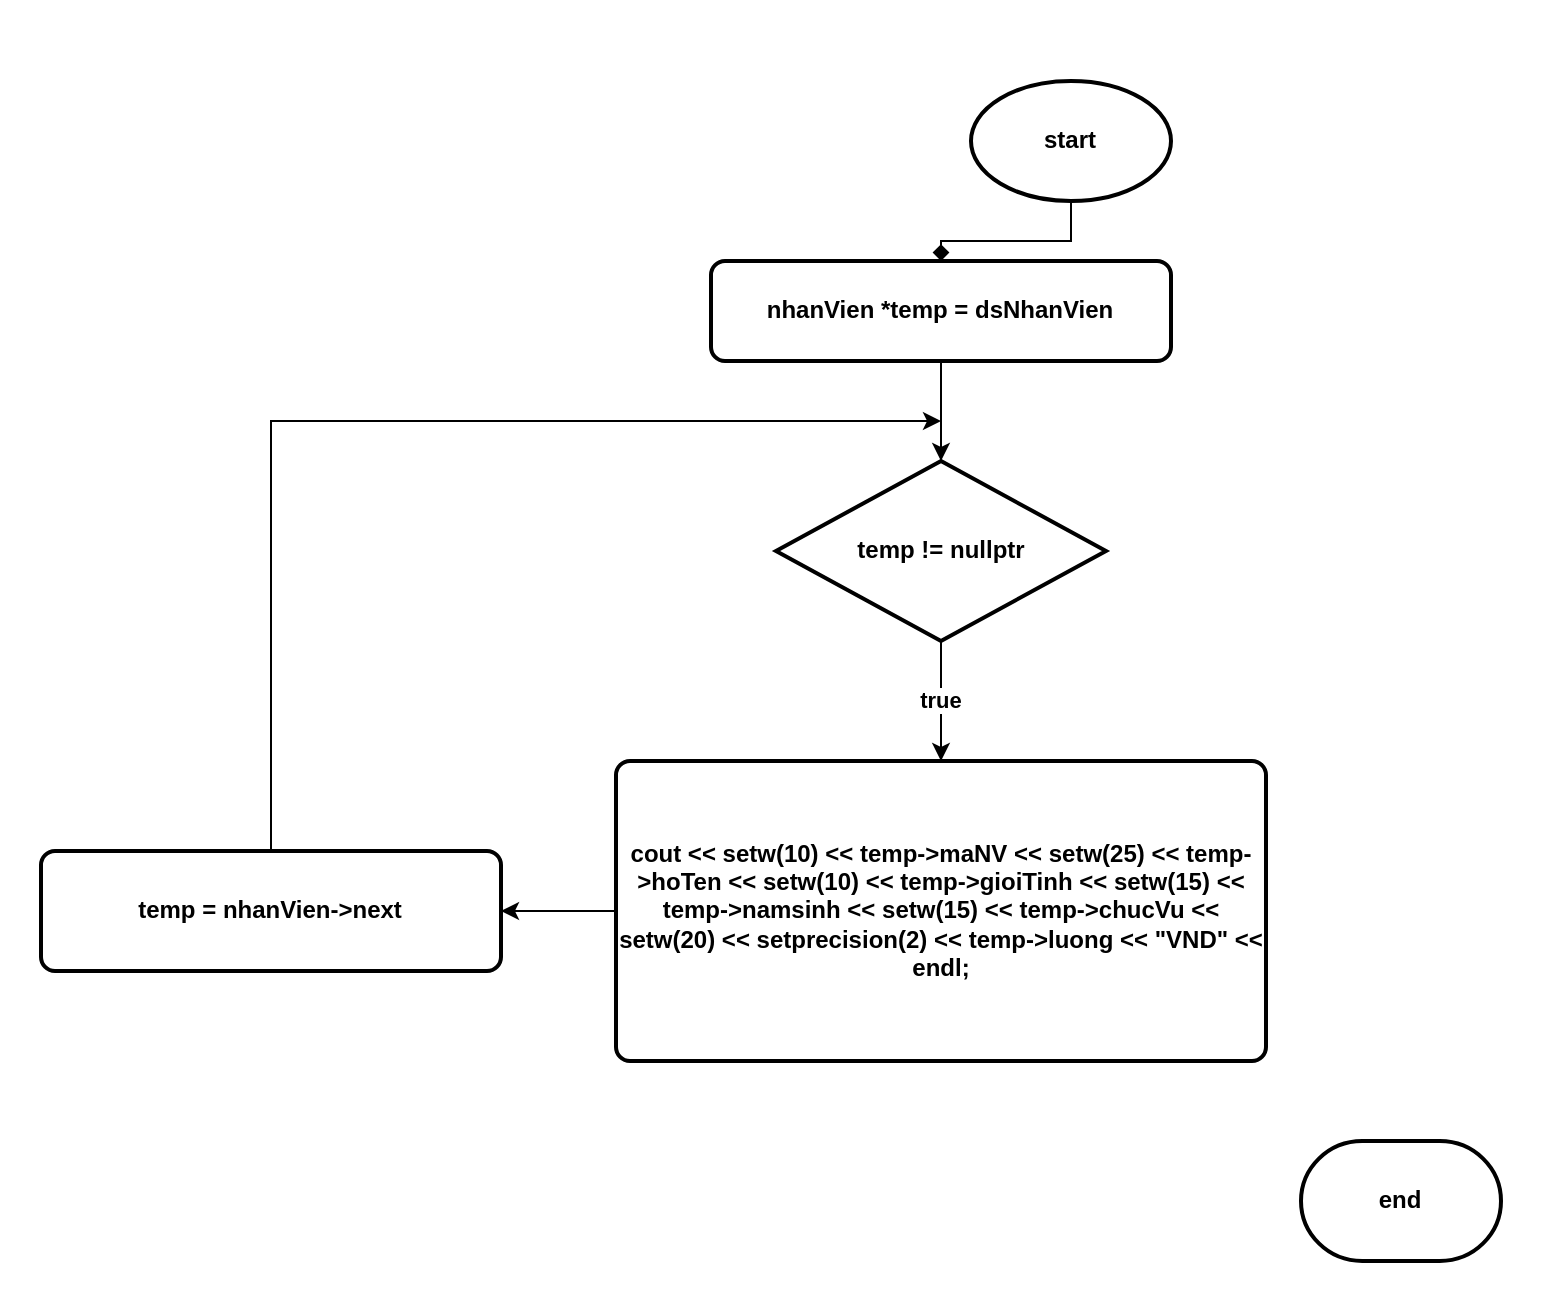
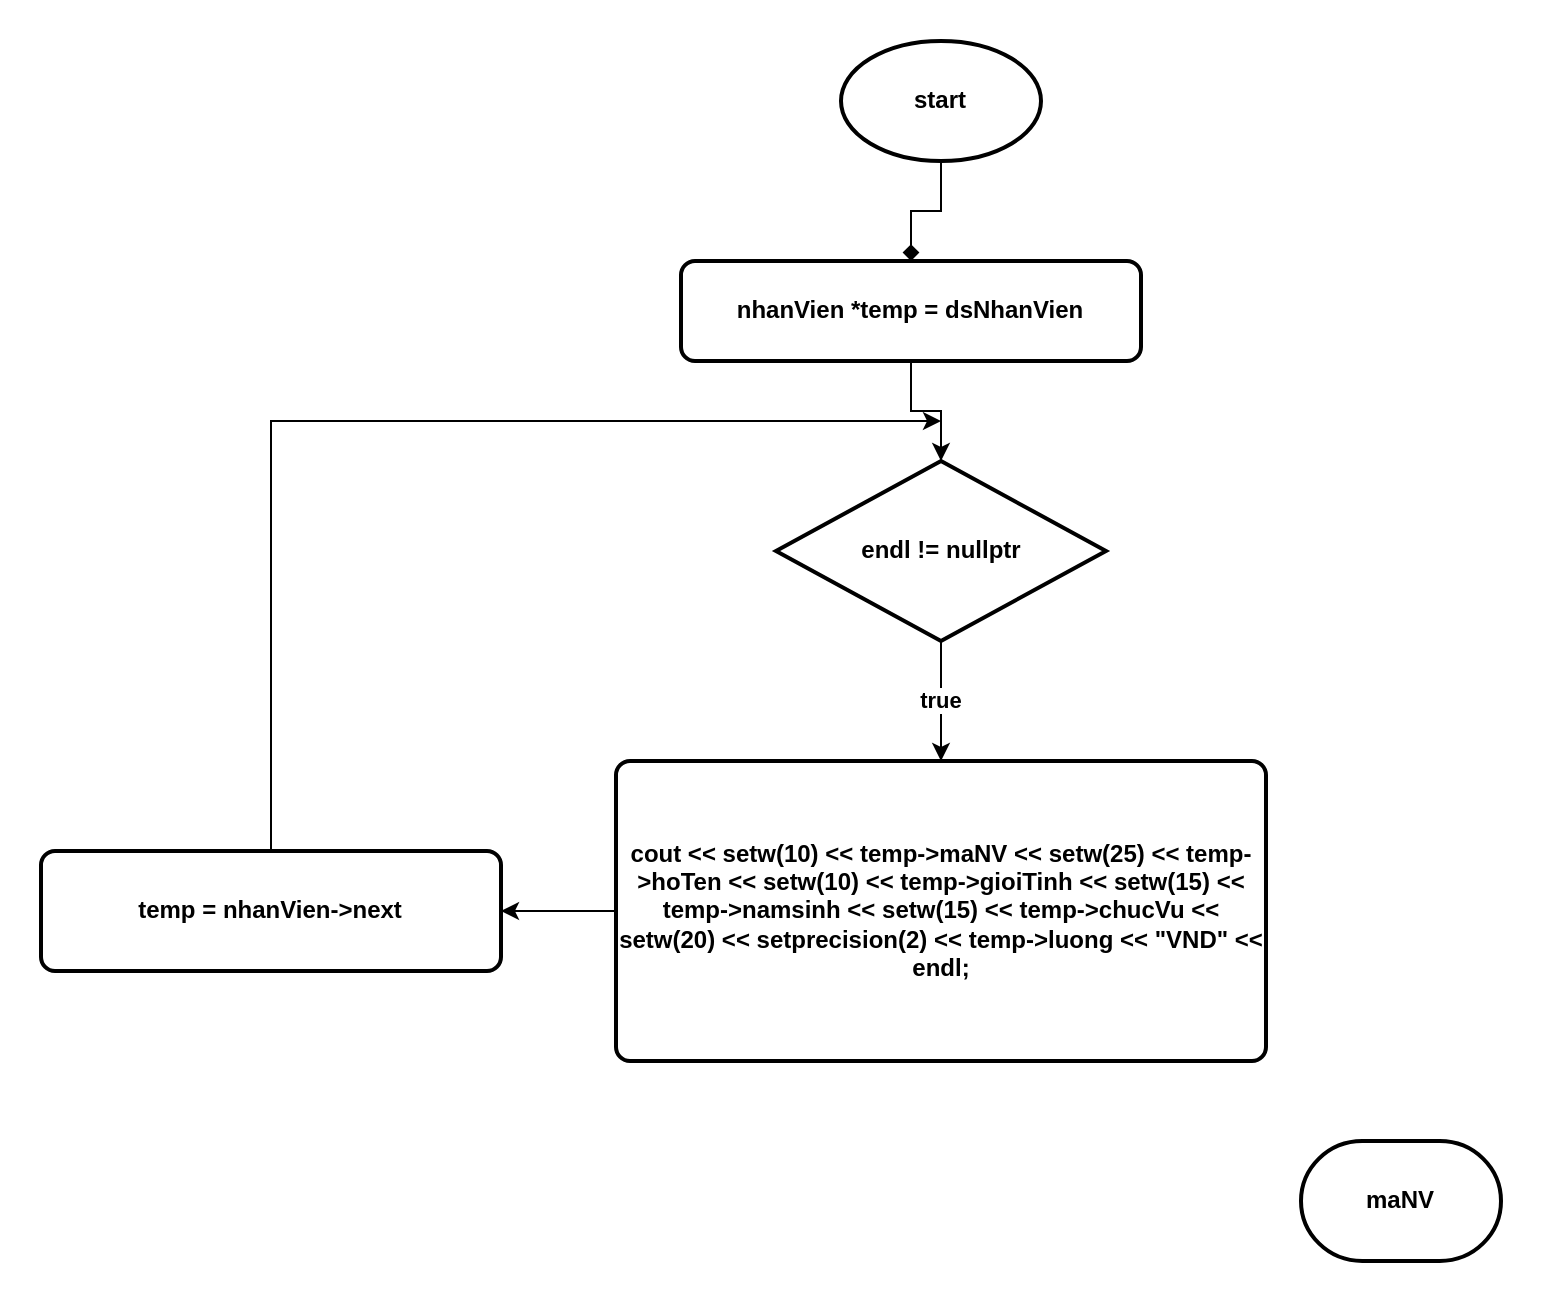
  <mxCell id="0" />
  <mxCell id="1" parent="0" />
  <mxCell id="2" style="edgeStyle=orthogonalEdgeStyle;rounded=0;orthogonalLoop=1;jettySize=auto;html=1;fontStyle=1;endArrow=diamond;" parent="1" source="3" target="5" edge="1"><mxGeometry relative="1" as="geometry"><mxPoint x="470" y="140" as="targetPoint" /></mxGeometry></mxCell>
- <mxCell id="3" value="start" style="strokeWidth=2;html=1;shape=mxgraph.flowchart.start_1;whiteSpace=wrap;fontStyle=1" parent="1" vertex="1"><mxGeometry x="485" y="40" width="100" height="60" as="geometry" /></mxCell>
+ <mxCell id="3" value="start" style="strokeWidth=2;html=1;shape=mxgraph.flowchart.start_1;whiteSpace=wrap;fontStyle=1" parent="1" vertex="1"><mxGeometry x="420" y="20" width="100" height="60" as="geometry" /></mxCell>
  <mxCell id="4" style="edgeStyle=orthogonalEdgeStyle;rounded=0;orthogonalLoop=1;jettySize=auto;html=1;fontStyle=1" parent="1" source="5" target="7" edge="1"><mxGeometry relative="1" as="geometry"><mxPoint x="470" y="240" as="targetPoint" /></mxGeometry></mxCell>
- <mxCell id="5" value="nhanVien *temp = dsNhanVien" style="rounded=1;whiteSpace=wrap;html=1;absoluteArcSize=1;arcSize=14;strokeWidth=2;fontStyle=1" parent="1" vertex="1"><mxGeometry x="355" y="130" width="230" height="50" as="geometry" /></mxCell>
+ <mxCell id="5" value="nhanVien *temp = dsNhanVien" style="rounded=1;whiteSpace=wrap;html=1;absoluteArcSize=1;arcSize=14;strokeWidth=2;fontStyle=1" parent="1" vertex="1"><mxGeometry x="340" y="130" width="230" height="50" as="geometry" /></mxCell>
  <mxCell id="6" value="true" style="edgeStyle=orthogonalEdgeStyle;rounded=0;orthogonalLoop=1;jettySize=auto;html=1;fontStyle=1" parent="1" source="7" target="9" edge="1"><mxGeometry relative="1" as="geometry"><mxPoint x="470" y="370" as="targetPoint" /></mxGeometry></mxCell>
- <mxCell id="7" value="temp != nullptr" style="strokeWidth=2;html=1;shape=mxgraph.flowchart.decision;whiteSpace=wrap;fontStyle=1" parent="1" vertex="1"><mxGeometry x="387.5" y="230" width="165" height="90" as="geometry" /></mxCell>
+ <mxCell id="7" value="endl != nullptr" style="strokeWidth=2;html=1;shape=mxgraph.flowchart.decision;whiteSpace=wrap;fontStyle=1" parent="1" vertex="1"><mxGeometry x="387.5" y="230" width="165" height="90" as="geometry" /></mxCell>
  <mxCell id="8" style="edgeStyle=orthogonalEdgeStyle;rounded=0;orthogonalLoop=1;jettySize=auto;html=1;fontStyle=1" parent="1" source="9" target="11" edge="1"><mxGeometry relative="1" as="geometry"><mxPoint x="200" y="455" as="targetPoint" /></mxGeometry></mxCell>
  <mxCell id="9" value="cout &amp;lt;&amp;lt; setw(10) &amp;lt;&amp;lt; temp-&amp;gt;maNV &amp;lt;&amp;lt; setw(25) &amp;lt;&amp;lt; temp-&amp;gt;hoTen &amp;lt;&amp;lt; setw(10) &amp;lt;&amp;lt; temp-&amp;gt;gioiTinh &amp;lt;&amp;lt; setw(15) &amp;lt;&amp;lt; temp-&amp;gt;namsinh &amp;lt;&amp;lt; setw(15) &amp;lt;&amp;lt; temp-&amp;gt;chucVu &amp;lt;&amp;lt; setw(20) &amp;lt;&amp;lt; setprecision(2) &amp;lt;&amp;lt; temp-&amp;gt;luong &amp;lt;&amp;lt; &quot;VND&quot; &amp;lt;&amp;lt; endl;" style="rounded=1;whiteSpace=wrap;html=1;absoluteArcSize=1;arcSize=14;strokeWidth=2;fontStyle=1" parent="1" vertex="1"><mxGeometry x="307.5" y="380" width="325" height="150" as="geometry" /></mxCell>
  <mxCell id="10" style="edgeStyle=orthogonalEdgeStyle;rounded=0;orthogonalLoop=1;jettySize=auto;html=1;fontStyle=1" parent="1" source="11" edge="1"><mxGeometry relative="1" as="geometry"><mxPoint x="470" y="210" as="targetPoint" /><Array as="points"><mxPoint x="135" y="220" /><mxPoint x="135" y="220" /></Array></mxGeometry></mxCell>
  <mxCell id="11" value="temp = nhanVien-&amp;gt;next" style="rounded=1;whiteSpace=wrap;html=1;absoluteArcSize=1;arcSize=14;strokeWidth=2;fontStyle=1" parent="1" vertex="1"><mxGeometry x="20" y="425" width="230" height="60" as="geometry" /></mxCell>
- <mxCell id="12" value="end" style="strokeWidth=2;html=1;shape=mxgraph.flowchart.terminator;whiteSpace=wrap;fontStyle=1" parent="1" vertex="1"><mxGeometry x="650" y="570" width="100" height="60" as="geometry" /></mxCell>
+ <mxCell id="12" value="maNV" style="strokeWidth=2;html=1;shape=mxgraph.flowchart.terminator;whiteSpace=wrap;fontStyle=1" parent="1" vertex="1"><mxGeometry x="650" y="570" width="100" height="60" as="geometry" /></mxCell>
